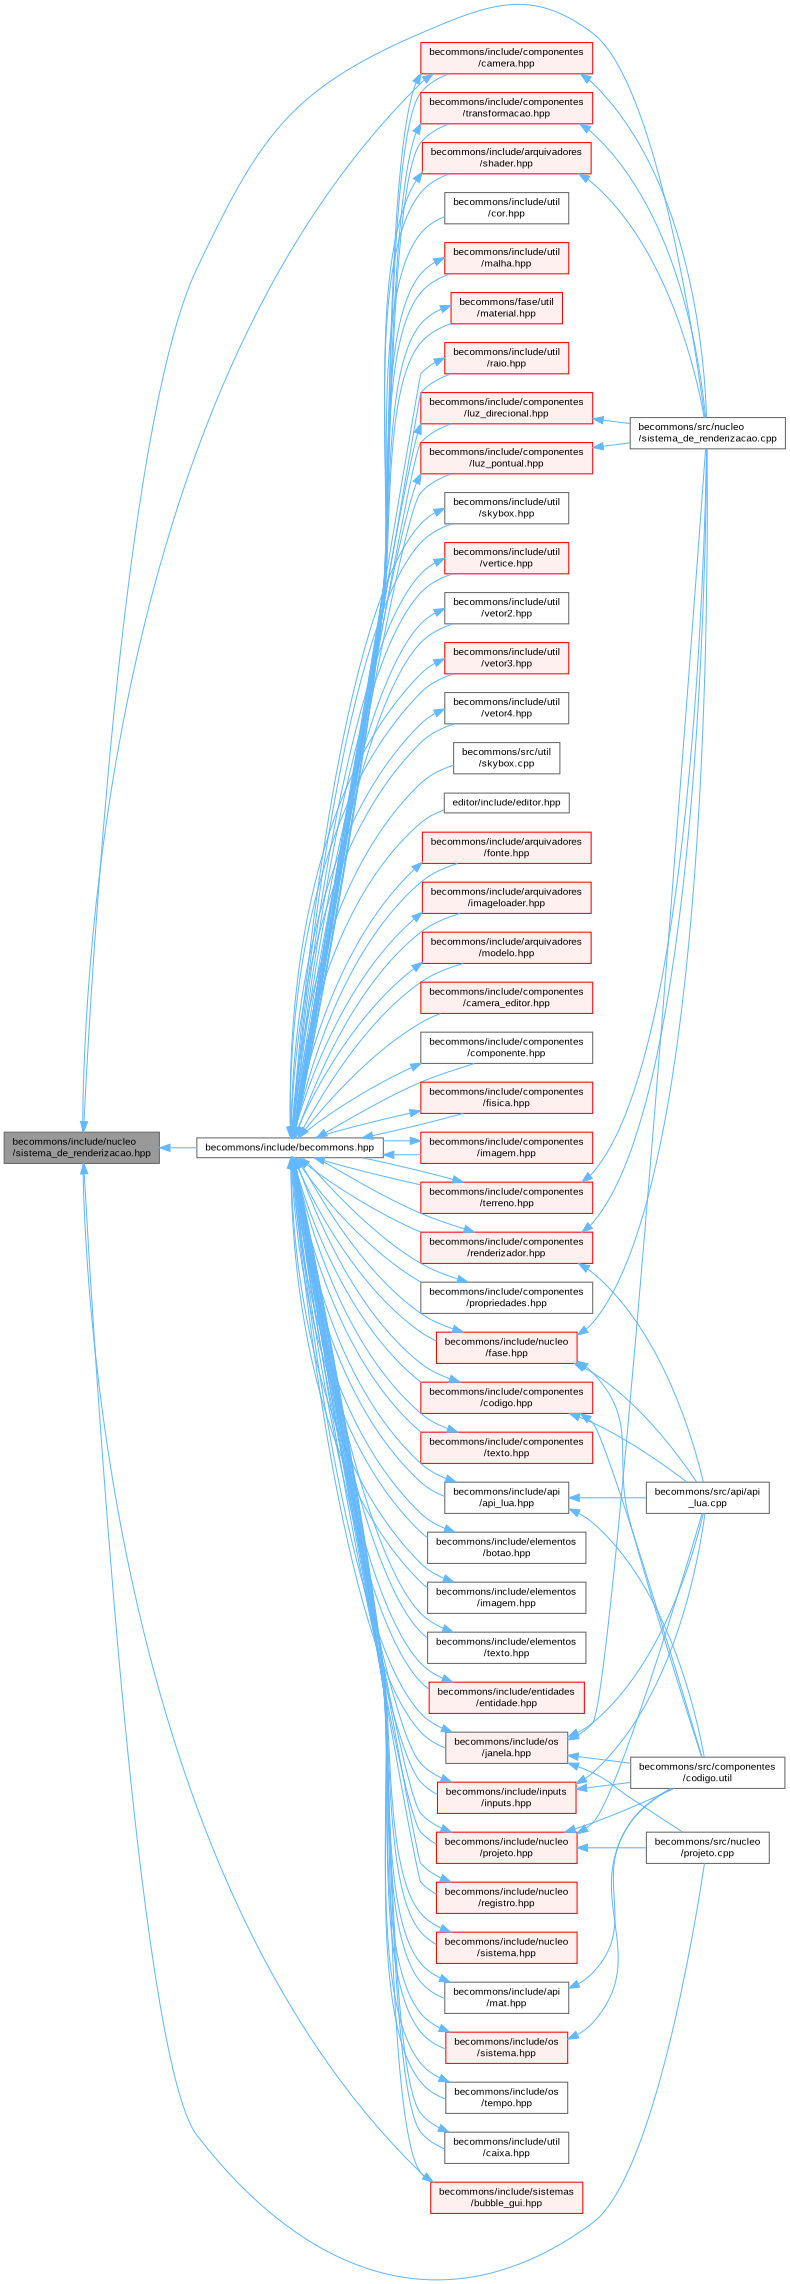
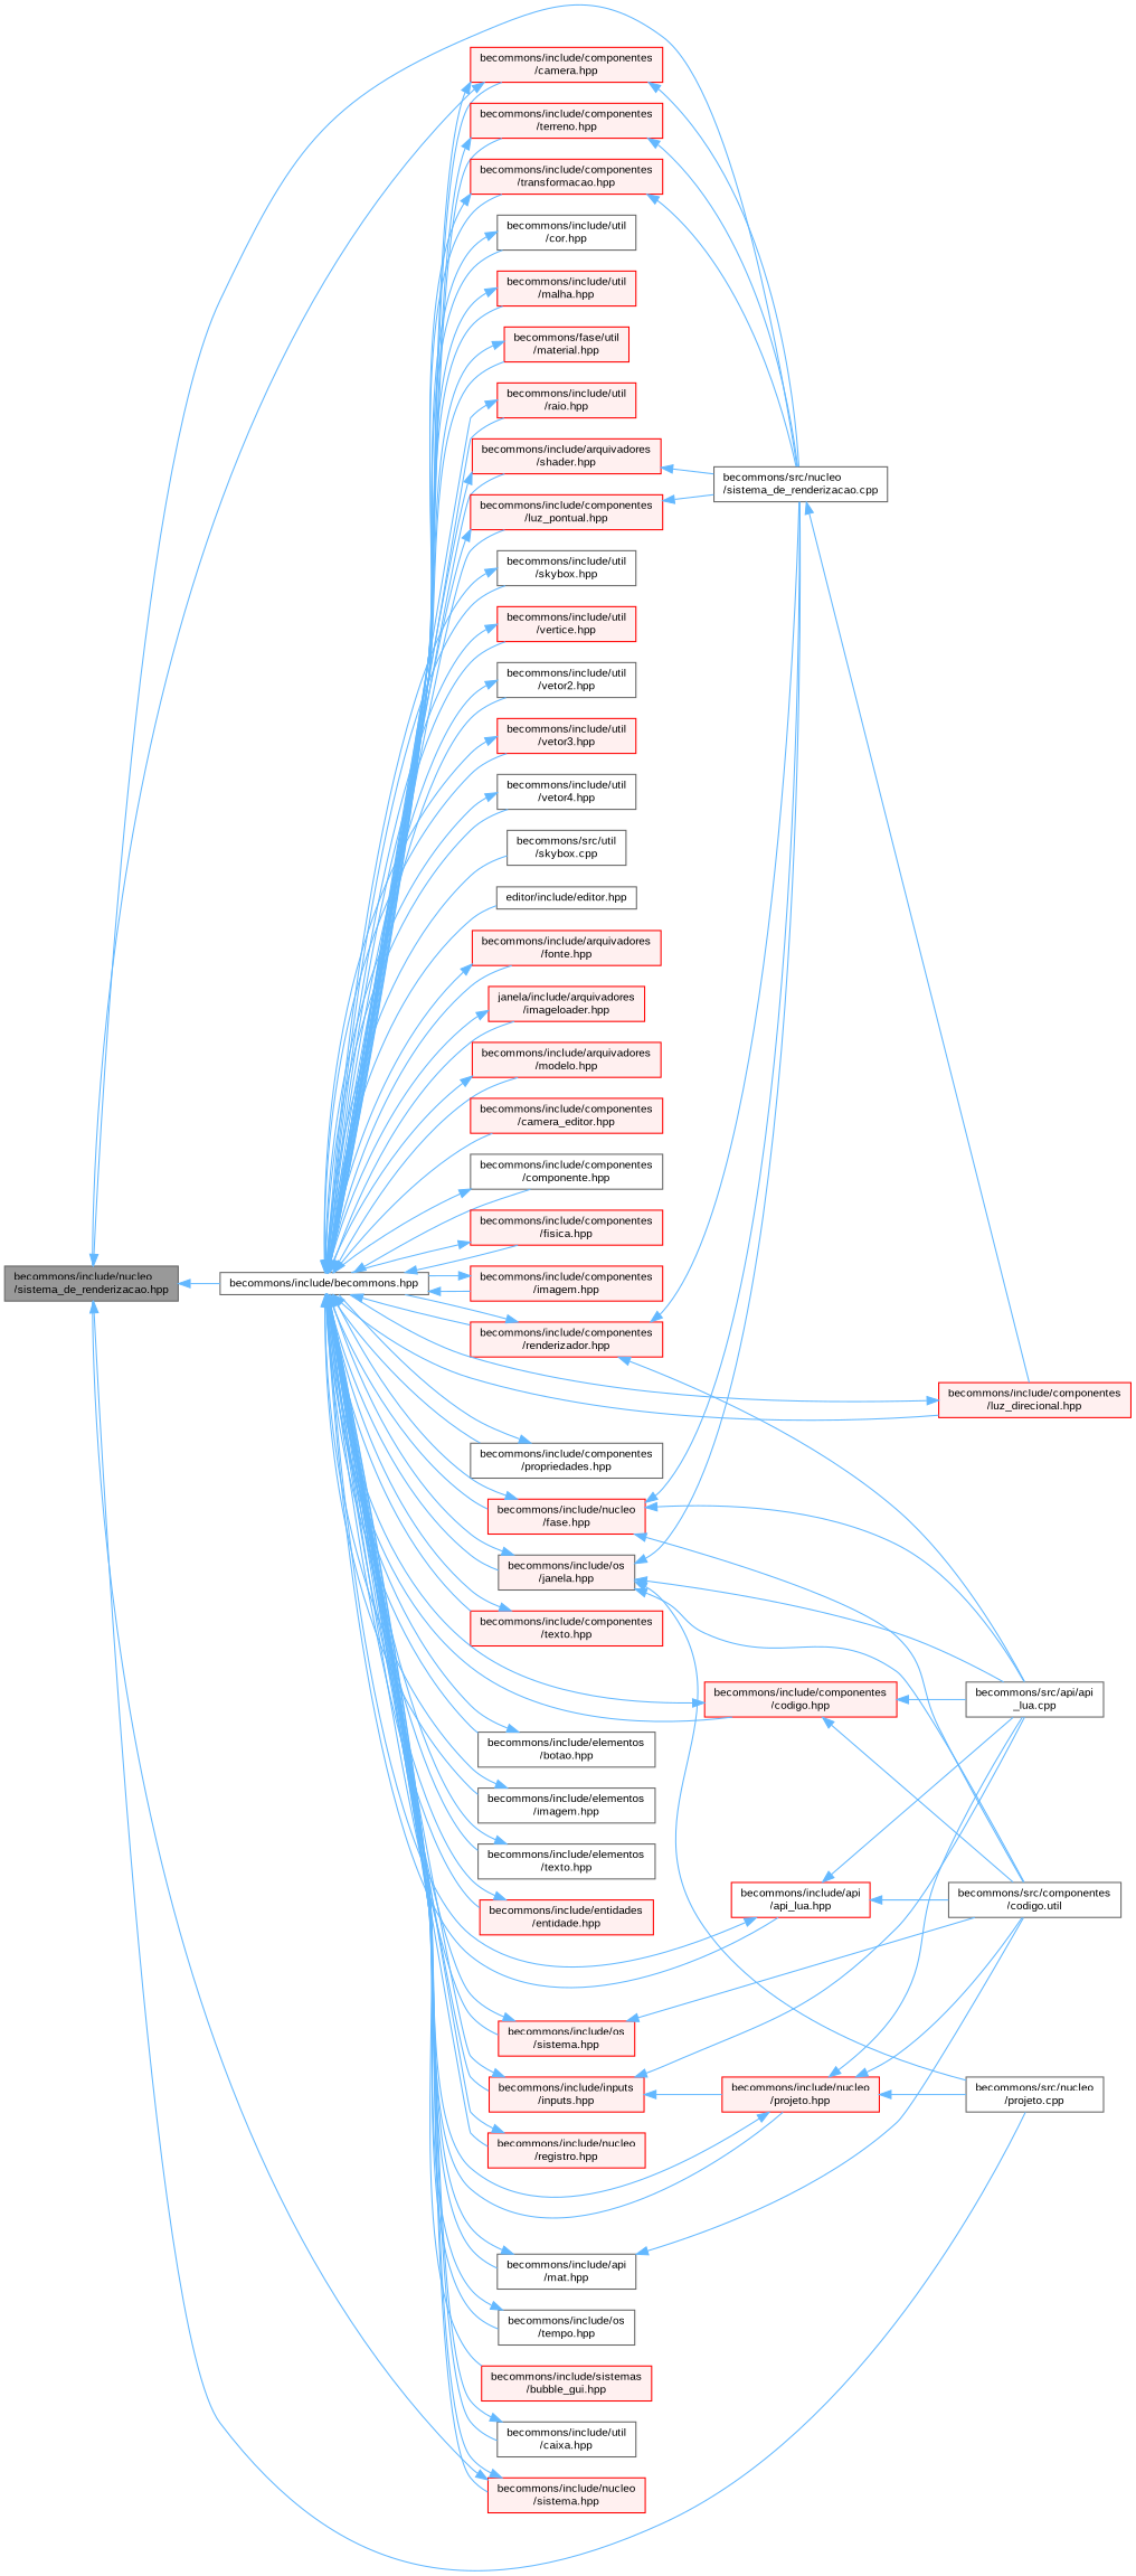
  digraph {
    fontname="Liberation Sans"
    rankdir=LR
    node [color=red fillcolor="#FFF0F0" fontname="Liberation Sans" fontsize=10 shape=box style=filled]
    edge [color=steelblue1 dir=back fontname="Liberation Sans" fontsize=10 labelfontname=Helvetica labelfontsize=10 style=solid]
    n1 [color=gray40 fillcolor=grey60 fontcolor=black height=0.2 label="becommons/include/nucleo\l/sistema_de_renderizacao.hpp" width=0.4]
    n2 [color=grey40 fillcolor=white height=0.2 label="becommons/include/becommons.hpp" width=0.4]
    n3 [color=grey40 fillcolor=white height=0.2 label="becommons/src/nucleo\l/sistema_de_renderizacao.cpp" width=0.4]
    n4 [color=grey40 fillcolor=white height=0.2 label="becommons/src/nucleo\l/projeto.cpp" width=0.4]
-   n5 [color=grey40 fillcolor=white height=0.2 label="becommons/include/api\l/api_lua.hpp" width=0.4]
+   n5 [fillcolor=white height=0.2 label="becommons/include/api\l/api_lua.hpp" width=0.4]
    n6 [color=grey40 fillcolor=white height=0.2 label="becommons/include/api\l/mat.hpp" width=0.4]
    n7 [height=0.2 label="becommons/include/arquivadores\l/fonte.hpp" width=0.4]
-   n8 [height=0.2 label="becommons/include/arquivadores\l/imageloader.hpp" width=0.4]
+   n8 [height=0.2 label="janela/include/arquivadores\l/imageloader.hpp" width=0.4]
    n9 [height=0.2 label="becommons/include/arquivadores\l/modelo.hpp" width=0.4]
    n10 [height=0.2 label="becommons/include/arquivadores\l/shader.hpp" width=0.4]
    n11 [height=0.2 label="becommons/include/componentes\l/camera.hpp" width=0.4]
    n12 [height=0.2 label="becommons/include/componentes\l/camera_editor.hpp" width=0.4]
    n13 [height=0.2 label="becommons/include/componentes\l/codigo.hpp" width=0.4]
    n14 [color=grey40 fillcolor=white height=0.2 label="becommons/include/componentes\l/componente.hpp" width=0.4]
    n15 [height=0.2 label="becommons/include/componentes\l/fisica.hpp" width=0.4]
    n16 [height=0.2 label="becommons/include/componentes\l/imagem.hpp" width=0.4]
    n17 [height=0.2 label="becommons/include/componentes\l/luz_direcional.hpp" width=0.4]
    n18 [height=0.2 label="becommons/include/componentes\l/luz_pontual.hpp" width=0.4]
    n19 [color=grey40 fillcolor=white height=0.2 label="becommons/include/componentes\l/propriedades.hpp" width=0.4]
    n20 [height=0.2 label="becommons/include/componentes\l/renderizador.hpp" width=0.4]
    n21 [height=0.2 label="becommons/include/componentes\l/terreno.hpp" width=0.4]
    n22 [height=0.2 label="becommons/include/componentes\l/texto.hpp" width=0.4]
    n23 [height=0.2 label="becommons/include/componentes\l/transformacao.hpp" width=0.4]
    n24 [color=grey40 fillcolor=white height=0.2 label="becommons/include/elementos\l/botao.hpp" width=0.4]
    n25 [color=grey40 fillcolor=white height=0.2 label="becommons/include/elementos\l/imagem.hpp" width=0.4]
    n26 [color=grey40 fillcolor=white height=0.2 label="becommons/include/elementos\l/texto.hpp" width=0.4]
    n27 [height=0.2 label="becommons/include/entidades\l/entidade.hpp" width=0.4]
    n28 [height=0.2 label="becommons/include/inputs\l/inputs.hpp" width=0.4]
    n29 [height=0.2 label="becommons/include/nucleo\l/fase.hpp" width=0.4]
    n30 [height=0.2 label="becommons/include/nucleo\l/projeto.hpp" width=0.4]
    n31 [height=0.2 label="becommons/include/nucleo\l/registro.hpp" width=0.4]
    n32 [height=0.2 label="becommons/include/nucleo\l/sistema.hpp" width=0.4]
    n33 [color=grey40 height=0.2 label="becommons/include/os\l/janela.hpp" width=0.4]
    n34 [height=0.2 label="becommons/include/os\l/sistema.hpp" width=0.4]
    n35 [color=grey40 fillcolor=white height=0.2 label="becommons/include/os\l/tempo.hpp" width=0.4]
    n36 [height=0.2 label="becommons/include/sistemas\l/bubble_gui.hpp" width=0.4]
    n37 [color=grey40 fillcolor=white height=0.2 label="becommons/include/util\l/caixa.hpp" width=0.4]
    n38 [color=grey40 fillcolor=white height=0.2 label="becommons/include/util\l/cor.hpp" width=0.4]
    n39 [height=0.2 label="becommons/include/util\l/malha.hpp" width=0.4]
    n40 [height=0.2 label="becommons/fase/util\l/material.hpp" width=0.4]
    n41 [height=0.2 label="becommons/include/util\l/raio.hpp" width=0.4]
    n42 [color=grey40 fillcolor=white height=0.2 label="becommons/include/util\l/skybox.hpp" width=0.4]
    n43 [height=0.2 label="becommons/include/util\l/vertice.hpp" width=0.4]
    n44 [color=grey40 fillcolor=white height=0.2 label="becommons/include/util\l/vetor2.hpp" width=0.4]
    n45 [height=0.2 label="becommons/include/util\l/vetor3.hpp" width=0.4]
    n46 [color=grey40 fillcolor=white height=0.2 label="becommons/include/util\l/vetor4.hpp" width=0.4]
    n47 [color=grey40 fillcolor=white height=0.2 label="becommons/src/util\l/skybox.cpp" width=0.4]
    n48 [color=grey40 fillcolor=white height=0.2 label="editor/include/editor.hpp" width=0.4]
    n49 [color=grey40 fillcolor=white height=0.2 label="becommons/src/api/api\l_lua.cpp" width=0.4]
    n50 [color=grey40 fillcolor=white height=0.2 label="becommons/src/componentes\l/codigo.util" width=0.4]
    n1 -> n2
    n1 -> n3
    n1 -> n4
    n2 -> n5
    n2 -> n6
    n2 -> n7
    n2 -> n8
    n2 -> n9
    n2 -> n10
    n2 -> n11
    n2 -> n12
    n2 -> n13
    n2 -> n14
    n2 -> n15
    n2 -> n16
    n2 -> n17
    n2 -> n18
    n2 -> n19
    n2 -> n20
    n2 -> n21
    n2 -> n22
    n2 -> n23
    n2 -> n24
    n2 -> n25
    n2 -> n26
    n2 -> n27
    n2 -> n28
    n2 -> n29
    n2 -> n30
    n2 -> n31
    n2 -> n32
    n2 -> n33
    n2 -> n34
    n2 -> n35
    n2 -> n36
    n2 -> n37
    n2 -> n38
    n2 -> n39
    n2 -> n40
    n2 -> n41
    n2 -> n42
    n2 -> n43
    n2 -> n44
    n2 -> n45
    n2 -> n46
    n2 -> n47
    n2 -> n48
    n5 -> n2
    n5 -> n49
    n5 -> n50
    n6 -> n2
    n6 -> n50
    n7 -> n2
    n8 -> n2
    n9 -> n2
    n10 -> n2
    n10 -> n3
    n11 -> n1
    n11 -> n2
    n11 -> n3
    n13 -> n2
    n13 -> n49
    n13 -> n50
    n14 -> n2
    n15 -> n2
    n16 -> n2
    n17 -> n2
-   n17 -> n3
+   n3 -> n17
    n18 -> n2
    n18 -> n3
    n19 -> n2
    n20 -> n2
    n20 -> n3
    n20 -> n49
    n21 -> n2
    n21 -> n3
    n22 -> n2
    n23 -> n2
    n23 -> n3
    n24 -> n2
    n25 -> n2
    n26 -> n2
    n27 -> n2
    n28 -> n2
    n28 -> n49
-   n28 -> n50
+   n28 -> n30
    n29 -> n2
    n29 -> n3
    n29 -> n49
    n29 -> n50
    n30 -> n2
    n30 -> n4
    n30 -> n49
    n30 -> n50
    n31 -> n2
-   n36 -> n1
+   n32 -> n1
    n32 -> n2
    n33 -> n2
    n33 -> n3
    n33 -> n4
    n33 -> n49
    n33 -> n50
    n34 -> n2
    n34 -> n50
    n35 -> n2
    n37 -> n2
+   n38 -> n2
    n39 -> n2
    n40 -> n2
    n41 -> n2
    n42 -> n2
    n43 -> n2
    n44 -> n2
    n45 -> n2
    n46 -> n2
  }
